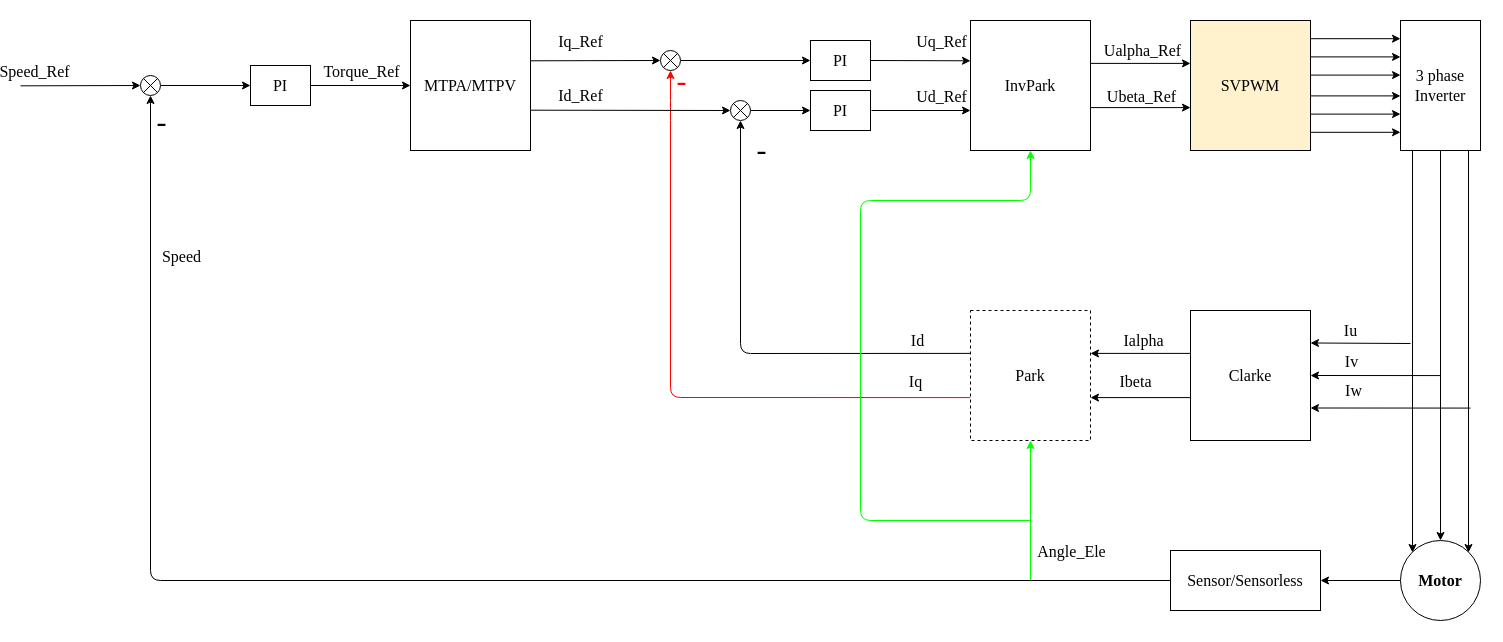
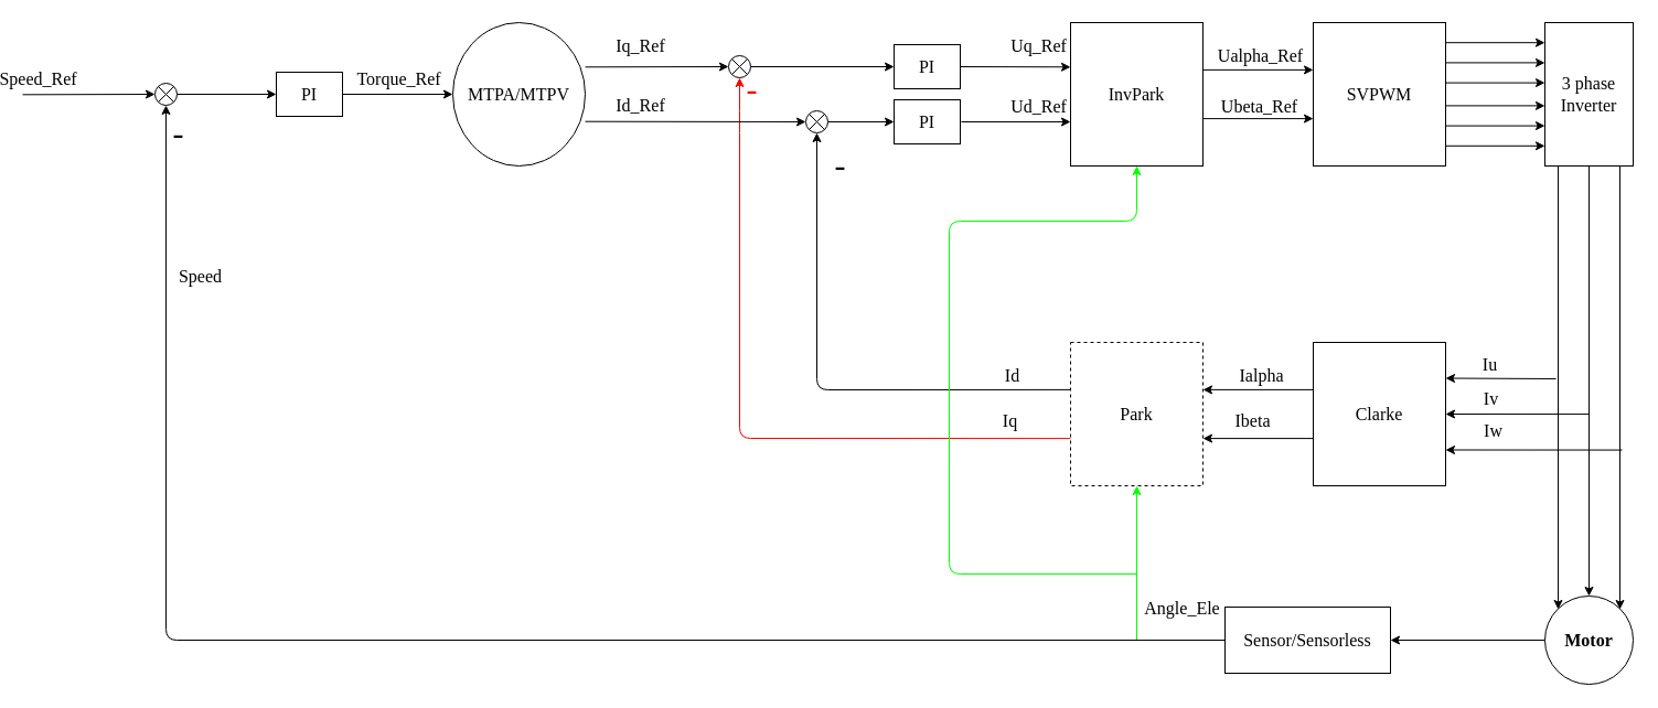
  <mxCell id="0" />
  <mxCell id="1" parent="0" />
  <mxCell id="2" style="edgeStyle=none;html=1;exitX=0;exitY=0.5;exitDx=0;exitDy=0;exitPerimeter=0;entryX=1;entryY=0.5;entryDx=0;entryDy=0;strokeColor=#000000;fontFamily=Times New Roman;fontSize=16;fontColor=#000000;" parent="1" source="3" target="66" edge="1"><mxGeometry relative="1" as="geometry" /></mxCell>
  <mxCell id="3" value="Motor" style="ellipse;whiteSpace=wrap;html=1;aspect=fixed;fontFamily=Times New Roman;fontSize=16;fontStyle=1;points=[[0,0.5,0,0,0],[0.15,0.15,0,0,0],[0.5,0,0,0,0],[0.85,0.15,0,0,0]];" parent="1" vertex="1"><mxGeometry x="1400" y="540" width="80" height="80" as="geometry" /></mxCell>
  <mxCell id="4" style="edgeStyle=none;html=1;exitX=0.15;exitY=1;exitDx=0;exitDy=0;exitPerimeter=0;entryX=0.15;entryY=0.15;entryDx=0;entryDy=0;entryPerimeter=0;fontFamily=Times New Roman;fontSize=16;" parent="1" source="7" target="3" edge="1"><mxGeometry relative="1" as="geometry" /></mxCell>
  <mxCell id="5" style="edgeStyle=none;html=1;exitX=0.5;exitY=1;exitDx=0;exitDy=0;exitPerimeter=0;entryX=0.5;entryY=0;entryDx=0;entryDy=0;entryPerimeter=0;fontFamily=Times New Roman;fontSize=16;" parent="1" source="7" target="3" edge="1"><mxGeometry relative="1" as="geometry" /></mxCell>
  <mxCell id="6" style="edgeStyle=none;html=1;exitX=0.85;exitY=1;exitDx=0;exitDy=0;exitPerimeter=0;entryX=0.85;entryY=0.15;entryDx=0;entryDy=0;entryPerimeter=0;fontFamily=Times New Roman;fontSize=16;" parent="1" source="7" target="3" edge="1"><mxGeometry relative="1" as="geometry" /></mxCell>
  <mxCell id="7" value="3 phase Inverter" style="rounded=0;whiteSpace=wrap;html=1;fontFamily=Times New Roman;fontSize=16;points=[[0,0.14,0,0,0],[0,0.28,0,0,0],[0,0.42,0,0,0],[0,0.58,0,0,0],[0,0.72,0,0,0],[0,0.86,0,0,0],[0.15,1,0,0,0],[0.5,1,0,0,0],[0.85,1,0,0,0]];" parent="1" vertex="1"><mxGeometry x="1400" y="20" width="80" height="130" as="geometry" /></mxCell>
  <mxCell id="8" style="edgeStyle=none;html=1;exitX=1;exitY=0.14;exitDx=0;exitDy=0;exitPerimeter=0;entryX=0;entryY=0.14;entryDx=0;entryDy=0;entryPerimeter=0;fontFamily=Times New Roman;fontSize=16;" parent="1" source="14" target="7" edge="1"><mxGeometry relative="1" as="geometry" /></mxCell>
  <mxCell id="9" style="edgeStyle=none;html=1;exitX=1;exitY=0.28;exitDx=0;exitDy=0;exitPerimeter=0;entryX=0;entryY=0.28;entryDx=0;entryDy=0;entryPerimeter=0;fontFamily=Times New Roman;fontSize=16;" parent="1" source="14" target="7" edge="1"><mxGeometry relative="1" as="geometry" /></mxCell>
  <mxCell id="10" style="edgeStyle=none;html=1;exitX=1;exitY=0.42;exitDx=0;exitDy=0;exitPerimeter=0;entryX=0;entryY=0.42;entryDx=0;entryDy=0;entryPerimeter=0;fontFamily=Times New Roman;fontSize=16;" parent="1" source="14" target="7" edge="1"><mxGeometry relative="1" as="geometry" /></mxCell>
  <mxCell id="11" style="edgeStyle=none;html=1;exitX=1;exitY=0.58;exitDx=0;exitDy=0;exitPerimeter=0;entryX=0;entryY=0.58;entryDx=0;entryDy=0;entryPerimeter=0;fontFamily=Times New Roman;fontSize=16;" parent="1" source="14" target="7" edge="1"><mxGeometry relative="1" as="geometry" /></mxCell>
  <mxCell id="12" style="edgeStyle=none;html=1;exitX=1;exitY=0.72;exitDx=0;exitDy=0;exitPerimeter=0;entryX=0;entryY=0.72;entryDx=0;entryDy=0;entryPerimeter=0;fontFamily=Times New Roman;fontSize=16;" parent="1" source="14" target="7" edge="1"><mxGeometry relative="1" as="geometry" /></mxCell>
  <mxCell id="13" style="edgeStyle=none;html=1;exitX=1;exitY=0.86;exitDx=0;exitDy=0;exitPerimeter=0;entryX=0;entryY=0.86;entryDx=0;entryDy=0;entryPerimeter=0;fontFamily=Times New Roman;fontSize=16;" parent="1" source="14" target="7" edge="1"><mxGeometry relative="1" as="geometry" /></mxCell>
- <mxCell id="14" value="SVPWM" style="rounded=0;whiteSpace=wrap;html=1;fontFamily=Times New Roman;fontSize=16;points=[[0,0.33,0,0,0],[0,0.67,0,0,0],[1,0.14,0,0,0],[1,0.28,0,0,0],[1,0.42,0,0,0],[1,0.58,0,0,0],[1,0.72,0,0,0],[1,0.86,0,0,0]];fillColor=#fff2cc;" parent="1" vertex="1"><mxGeometry x="1190" y="20" width="120" height="130" as="geometry" /></mxCell>
+ <mxCell id="14" value="SVPWM" style="rounded=0;whiteSpace=wrap;html=1;fontFamily=Times New Roman;fontSize=16;points=[[0,0.33,0,0,0],[0,0.67,0,0,0],[1,0.14,0,0,0],[1,0.28,0,0,0],[1,0.42,0,0,0],[1,0.58,0,0,0],[1,0.72,0,0,0],[1,0.86,0,0,0]];" parent="1" vertex="1"><mxGeometry x="1190" y="20" width="120" height="130" as="geometry" /></mxCell>
  <mxCell id="15" style="edgeStyle=none;html=1;fontFamily=Times New Roman;fontSize=16;entryX=1;entryY=0.25;entryDx=0;entryDy=0;entryPerimeter=0;" parent="1" target="21" edge="1"><mxGeometry relative="1" as="geometry"><mxPoint x="1410" y="343" as="sourcePoint" /></mxGeometry></mxCell>
  <mxCell id="16" value="Iu" style="edgeLabel;html=1;align=center;verticalAlign=middle;resizable=0;points=[];fontSize=16;fontFamily=Times New Roman;fontColor=#000000;" parent="15" vertex="1" connectable="0"><mxGeometry x="0.22" relative="1" as="geometry"><mxPoint y="-13" as="offset" /></mxGeometry></mxCell>
  <mxCell id="17" style="edgeStyle=none;html=1;exitX=1;exitY=0.5;exitDx=0;exitDy=0;exitPerimeter=0;fontFamily=Times New Roman;fontSize=16;entryX=1;entryY=0.5;entryDx=0;entryDy=0;entryPerimeter=0;" parent="1" target="21" edge="1"><mxGeometry relative="1" as="geometry"><mxPoint x="1440" y="375.077" as="sourcePoint" /></mxGeometry></mxCell>
  <mxCell id="18" value="Iv" style="edgeLabel;html=1;align=center;verticalAlign=middle;resizable=0;points=[];fontSize=16;fontFamily=Times New Roman;fontColor=#000000;" parent="17" vertex="1" connectable="0"><mxGeometry x="0.363" y="1" relative="1" as="geometry"><mxPoint y="-16" as="offset" /></mxGeometry></mxCell>
  <mxCell id="19" style="edgeStyle=none;html=1;exitX=1;exitY=0.75;exitDx=0;exitDy=0;exitPerimeter=0;fontFamily=Times New Roman;fontSize=16;entryX=1;entryY=0.75;entryDx=0;entryDy=0;entryPerimeter=0;" parent="1" target="21" edge="1"><mxGeometry relative="1" as="geometry"><mxPoint x="1470" y="407.577" as="sourcePoint" /></mxGeometry></mxCell>
  <mxCell id="20" value="Iw" style="edgeLabel;html=1;align=center;verticalAlign=middle;resizable=0;points=[];fontSize=16;fontFamily=Times New Roman;fontColor=#000000;" parent="19" vertex="1" connectable="0"><mxGeometry x="0.477" relative="1" as="geometry"><mxPoint y="-18" as="offset" /></mxGeometry></mxCell>
  <mxCell id="21" value="Clarke" style="rounded=0;whiteSpace=wrap;html=1;fontFamily=Times New Roman;fontSize=16;points=[[0,0.33,0,0,0],[0,0.67,0,0,0],[1,0.25,0,0,0],[1,0.5,0,0,0],[1,0.75,0,0,0]];" parent="1" vertex="1"><mxGeometry x="1190" y="310" width="120" height="130" as="geometry" /></mxCell>
  <mxCell id="22" style="edgeStyle=none;html=1;exitX=0;exitY=0.33;exitDx=0;exitDy=0;exitPerimeter=0;entryX=1;entryY=0.33;entryDx=0;entryDy=0;entryPerimeter=0;fontFamily=Times New Roman;fontSize=16;" parent="1" source="21" target="32" edge="1"><mxGeometry relative="1" as="geometry" /></mxCell>
  <mxCell id="23" value="Ialpha" style="edgeLabel;html=1;align=center;verticalAlign=middle;resizable=0;points=[];fontSize=16;fontFamily=Times New Roman;fontColor=#000000;" parent="22" vertex="1" connectable="0"><mxGeometry x="-0.213" relative="1" as="geometry"><mxPoint x="-9" y="-13" as="offset" /></mxGeometry></mxCell>
  <mxCell id="24" style="edgeStyle=none;html=1;exitX=0;exitY=0.67;exitDx=0;exitDy=0;exitPerimeter=0;entryX=1;entryY=0.67;entryDx=0;entryDy=0;entryPerimeter=0;fontFamily=Times New Roman;fontSize=16;" parent="1" source="21" target="32" edge="1"><mxGeometry relative="1" as="geometry" /></mxCell>
  <mxCell id="25" value="Ibeta" style="edgeLabel;html=1;align=center;verticalAlign=middle;resizable=0;points=[];fontSize=16;fontFamily=Times New Roman;fontColor=#000000;" parent="24" vertex="1" connectable="0"><mxGeometry x="0.513" y="2" relative="1" as="geometry"><mxPoint x="20" y="-19" as="offset" /></mxGeometry></mxCell>
  <mxCell id="26" style="edgeStyle=none;html=1;exitX=0;exitY=0.33;exitDx=0;exitDy=0;exitPerimeter=0;entryX=0.5;entryY=1;entryDx=0;entryDy=0;entryPerimeter=0;fontFamily=Times New Roman;fontSize=16;" parent="1" source="32" target="41" edge="1"><mxGeometry relative="1" as="geometry"><Array as="points"><mxPoint x="740" y="353" /></Array></mxGeometry></mxCell>
  <mxCell id="27" value="-" style="edgeLabel;html=1;align=center;verticalAlign=middle;resizable=0;points=[];fontSize=30;fontFamily=Times New Roman;" parent="26" vertex="1" connectable="0"><mxGeometry x="0.819" y="-3" relative="1" as="geometry"><mxPoint x="17" y="-14" as="offset" /></mxGeometry></mxCell>
  <mxCell id="28" value="Id" style="edgeLabel;html=1;align=center;verticalAlign=middle;resizable=0;points=[];fontSize=16;fontFamily=Times New Roman;fontColor=#000000;" parent="26" vertex="1" connectable="0"><mxGeometry x="-0.45" y="2" relative="1" as="geometry"><mxPoint x="73" y="-15" as="offset" /></mxGeometry></mxCell>
  <mxCell id="29" style="edgeStyle=none;html=1;exitX=0;exitY=0.67;exitDx=0;exitDy=0;exitPerimeter=0;entryX=0.5;entryY=1;entryDx=0;entryDy=0;entryPerimeter=0;fontFamily=Times New Roman;fontSize=16;fillColor=#e51400;strokeColor=#FF0000;" parent="1" source="32" target="39" edge="1"><mxGeometry relative="1" as="geometry"><Array as="points"><mxPoint x="670" y="397" /><mxPoint x="670" y="110" /></Array></mxGeometry></mxCell>
  <mxCell id="30" value="-" style="edgeLabel;html=1;align=center;verticalAlign=middle;resizable=0;points=[];fontSize=30;fontFamily=Times New Roman;fontColor=#FF0000;" parent="29" vertex="1" connectable="0"><mxGeometry x="0.922" y="-1" relative="1" as="geometry"><mxPoint x="9" y="-15" as="offset" /></mxGeometry></mxCell>
  <mxCell id="31" value="Iq" style="edgeLabel;html=1;align=center;verticalAlign=middle;resizable=0;points=[];fontSize=16;fontFamily=Times New Roman;fontColor=#000000;" parent="29" vertex="1" connectable="0"><mxGeometry x="-0.603" y="-1" relative="1" as="geometry"><mxPoint x="68" y="-16" as="offset" /></mxGeometry></mxCell>
  <mxCell id="32" value="Park" style="rounded=0;whiteSpace=wrap;html=1;fontFamily=Times New Roman;fontSize=16;points=[[0,0.33,0,0,0],[0,0.67,0,0,0],[0.5,1,0,0,0],[1,0.33,0,0,0],[1,0.67,0,0,0]];dashed=1;" parent="1" vertex="1"><mxGeometry x="970" y="310" width="120" height="130" as="geometry" /></mxCell>
  <mxCell id="33" style="edgeStyle=none;html=1;exitX=1;exitY=0.33;exitDx=0;exitDy=0;exitPerimeter=0;entryX=0;entryY=0.33;entryDx=0;entryDy=0;entryPerimeter=0;fontFamily=Times New Roman;fontSize=16;" parent="1" source="37" target="14" edge="1"><mxGeometry relative="1" as="geometry" /></mxCell>
  <mxCell id="34" value="Ualpha_Ref" style="edgeLabel;html=1;align=center;verticalAlign=middle;resizable=0;points=[];fontSize=16;fontFamily=Times New Roman;fontColor=#000000;" parent="33" vertex="1" connectable="0"><mxGeometry x="0.451" relative="1" as="geometry"><mxPoint x="-22" y="-13" as="offset" /></mxGeometry></mxCell>
  <mxCell id="35" style="edgeStyle=none;html=1;exitX=1;exitY=0.67;exitDx=0;exitDy=0;exitPerimeter=0;entryX=0;entryY=0.67;entryDx=0;entryDy=0;entryPerimeter=0;fontFamily=Times New Roman;fontSize=16;" parent="1" source="37" target="14" edge="1"><mxGeometry relative="1" as="geometry" /></mxCell>
  <mxCell id="36" value="Ubeta_Ref" style="edgeLabel;html=1;align=center;verticalAlign=middle;resizable=0;points=[];fontSize=16;fontFamily=Times New Roman;fontColor=#000000;" parent="35" vertex="1" connectable="0"><mxGeometry x="-0.106" y="-1" relative="1" as="geometry"><mxPoint x="5" y="-13" as="offset" /></mxGeometry></mxCell>
  <mxCell id="37" value="InvPark" style="rounded=0;whiteSpace=wrap;html=1;fontFamily=Times New Roman;fontSize=16;points=[[0,0.31,0,0,0],[0,0.69,0,0,0],[0.5,1,0,0,0],[1,0.33,0,0,0],[1,0.67,0,0,0]];" parent="1" vertex="1"><mxGeometry x="970" y="20" width="120" height="130" as="geometry" /></mxCell>
  <mxCell id="38" style="edgeStyle=none;html=1;exitX=1;exitY=0.5;exitDx=0;exitDy=0;exitPerimeter=0;entryX=0;entryY=0.5;entryDx=0;entryDy=0;entryPerimeter=0;fontFamily=Times New Roman;fontSize=16;" parent="1" source="39" target="44" edge="1"><mxGeometry relative="1" as="geometry" /></mxCell>
  <mxCell id="39" value="" style="verticalLabelPosition=bottom;verticalAlign=top;html=1;shape=mxgraph.flowchart.or;fontFamily=Times New Roman;fontSize=16;points=[[0,0.5,0,0,0],[0.5,0,0,0,0],[0.5,1,0,0,0],[1,0.5,0,0,0]];" parent="1" vertex="1"><mxGeometry x="660" y="50" width="20" height="20" as="geometry" /></mxCell>
  <mxCell id="40" style="edgeStyle=none;html=1;exitX=1;exitY=0.5;exitDx=0;exitDy=0;exitPerimeter=0;entryX=0;entryY=0.5;entryDx=0;entryDy=0;entryPerimeter=0;fontFamily=Times New Roman;fontSize=16;" parent="1" source="41" target="47" edge="1"><mxGeometry relative="1" as="geometry" /></mxCell>
  <mxCell id="41" value="" style="verticalLabelPosition=bottom;verticalAlign=top;html=1;shape=mxgraph.flowchart.or;fontFamily=Times New Roman;fontSize=16;points=[[0,0.5,0,0,0],[0.5,0,0,0,0],[0.5,1,0,0,0],[1,0.5,0,0,0]];" parent="1" vertex="1"><mxGeometry x="730" y="100" width="20" height="20" as="geometry" /></mxCell>
  <mxCell id="42" style="edgeStyle=none;html=1;exitX=1;exitY=0.5;exitDx=0;exitDy=0;exitPerimeter=0;entryX=0;entryY=0.31;entryDx=0;entryDy=0;entryPerimeter=0;fontFamily=Times New Roman;fontSize=16;" parent="1" source="44" target="37" edge="1"><mxGeometry relative="1" as="geometry" /></mxCell>
  <mxCell id="43" value="Uq_Ref" style="edgeLabel;html=1;align=center;verticalAlign=middle;resizable=0;points=[];fontSize=16;fontFamily=Times New Roman;fontColor=#000000;" parent="42" vertex="1" connectable="0"><mxGeometry x="-0.167" y="-1" relative="1" as="geometry"><mxPoint x="29" y="-21" as="offset" /></mxGeometry></mxCell>
  <mxCell id="44" value="PI" style="rounded=0;whiteSpace=wrap;html=1;fontFamily=Times New Roman;fontSize=16;points=[[0,0.5,0,0,0],[1,0.5,0,0,0]];" parent="1" vertex="1"><mxGeometry x="810" y="40" width="60" height="40" as="geometry" /></mxCell>
  <mxCell id="45" style="edgeStyle=none;html=1;exitX=1;exitY=0.5;exitDx=0;exitDy=0;exitPerimeter=0;fontFamily=Times New Roman;fontSize=16;" parent="1" edge="1"><mxGeometry relative="1" as="geometry"><mxPoint x="871" y="110" as="sourcePoint" /><mxPoint x="970" y="110" as="targetPoint" /></mxGeometry></mxCell>
  <mxCell id="46" value="Ud_Ref" style="edgeLabel;html=1;align=center;verticalAlign=middle;resizable=0;points=[];fontSize=16;fontFamily=Times New Roman;fontColor=#000000;" parent="45" vertex="1" connectable="0"><mxGeometry x="0.277" y="2" relative="1" as="geometry"><mxPoint x="6" y="-13" as="offset" /></mxGeometry></mxCell>
  <mxCell id="47" value="PI" style="rounded=0;whiteSpace=wrap;html=1;fontFamily=Times New Roman;fontSize=16;points=[[0,0.5,0,0,0],[1,0.5,0,0,0]];" parent="1" vertex="1"><mxGeometry x="810" y="90" width="60" height="40" as="geometry" /></mxCell>
  <mxCell id="48" style="edgeStyle=none;html=1;exitX=1;exitY=0.69;exitDx=0;exitDy=0;exitPerimeter=0;entryX=0;entryY=0.5;entryDx=0;entryDy=0;entryPerimeter=0;fontFamily=Times New Roman;fontSize=16;" parent="1" source="52" target="41" edge="1"><mxGeometry relative="1" as="geometry" /></mxCell>
  <mxCell id="49" value="Id_Ref" style="edgeLabel;html=1;align=center;verticalAlign=middle;resizable=0;points=[];fontSize=16;fontFamily=Times New Roman;fontColor=#000000;" parent="48" vertex="1" connectable="0"><mxGeometry x="-0.155" y="-1" relative="1" as="geometry"><mxPoint x="-35" y="-16" as="offset" /></mxGeometry></mxCell>
  <mxCell id="50" style="edgeStyle=none;html=1;exitX=1;exitY=0.31;exitDx=0;exitDy=0;exitPerimeter=0;entryX=0;entryY=0.5;entryDx=0;entryDy=0;entryPerimeter=0;fontFamily=Times New Roman;fontSize=16;" parent="1" source="52" target="39" edge="1"><mxGeometry relative="1" as="geometry" /></mxCell>
  <mxCell id="51" value="Iq_Ref" style="edgeLabel;html=1;align=center;verticalAlign=middle;resizable=0;points=[];fontSize=16;fontFamily=Times New Roman;fontColor=#000000;" parent="50" vertex="1" connectable="0"><mxGeometry x="-0.167" relative="1" as="geometry"><mxPoint x="-4" y="-20" as="offset" /></mxGeometry></mxCell>
- <mxCell id="52" value="MTPA/MTPV" style="rounded=0;whiteSpace=wrap;html=1;fontFamily=Times New Roman;fontSize=16;points=[[0,0.5,0,0,0],[0.5,1,0,0,0],[1,0.31,0,0,0],[1,0.69,0,0,0]];" parent="1" vertex="1"><mxGeometry x="410" y="20" width="120" height="130" as="geometry" /></mxCell>
+ <mxCell id="52" value="MTPA/MTPV" style="ellipse;whiteSpace=wrap;html=1;fontFamily=Times New Roman;fontSize=16;points=[[0,0.5,0,0,0],[0.5,1,0,0,0],[1,0.31,0,0,0],[1,0.69,0,0,0]];" parent="1" vertex="1"><mxGeometry x="410" y="20" width="120" height="130" as="geometry" /></mxCell>
  <mxCell id="53" style="edgeStyle=none;html=1;exitX=1;exitY=0.5;exitDx=0;exitDy=0;exitPerimeter=0;entryX=0;entryY=0.5;entryDx=0;entryDy=0;entryPerimeter=0;fontFamily=Times New Roman;fontSize=16;" parent="1" source="55" target="52" edge="1"><mxGeometry relative="1" as="geometry" /></mxCell>
  <mxCell id="54" value="Torque_Ref" style="edgeLabel;html=1;align=center;verticalAlign=middle;resizable=0;points=[];fontSize=16;fontFamily=Times New Roman;fontColor=#000000;" parent="53" vertex="1" connectable="0"><mxGeometry x="-0.606" y="-1" relative="1" as="geometry"><mxPoint x="30" y="-16" as="offset" /></mxGeometry></mxCell>
  <mxCell id="55" value="PI" style="rounded=0;whiteSpace=wrap;html=1;fontFamily=Times New Roman;fontSize=16;points=[[0,0.5,0,0,0],[1,0.5,0,0,0]];" parent="1" vertex="1"><mxGeometry x="250" y="65" width="60" height="40" as="geometry" /></mxCell>
  <mxCell id="56" style="edgeStyle=none;html=1;exitX=0;exitY=0.5;exitDx=0;exitDy=0;exitPerimeter=0;fontFamily=Times New Roman;fontSize=16;entryX=0;entryY=0.5;entryDx=0;entryDy=0;entryPerimeter=0;" parent="1" target="59" edge="1"><mxGeometry relative="1" as="geometry"><mxPoint x="20" y="85.333" as="sourcePoint" /></mxGeometry></mxCell>
  <mxCell id="57" value="Speed_Ref" style="edgeLabel;html=1;align=center;verticalAlign=middle;resizable=0;points=[];fontSize=16;fontFamily=Times New Roman;" parent="56" vertex="1" connectable="0"><mxGeometry x="-0.217" relative="1" as="geometry"><mxPoint x="-33" y="-15" as="offset" /></mxGeometry></mxCell>
  <mxCell id="58" style="edgeStyle=none;html=1;exitX=1;exitY=0.5;exitDx=0;exitDy=0;exitPerimeter=0;entryX=0;entryY=0.5;entryDx=0;entryDy=0;entryPerimeter=0;fontFamily=Times New Roman;fontSize=16;" parent="1" source="59" target="55" edge="1"><mxGeometry relative="1" as="geometry" /></mxCell>
  <mxCell id="59" value="" style="verticalLabelPosition=bottom;verticalAlign=top;html=1;shape=mxgraph.flowchart.or;fontFamily=Times New Roman;fontSize=16;points=[[0,0.5,0,0,0],[0.5,0,0,0,0],[0.5,1,0,0,0],[1,0.5,0,0,0]];" parent="1" vertex="1"><mxGeometry x="140" y="75" width="20" height="20" as="geometry" /></mxCell>
  <mxCell id="60" value="" style="endArrow=classic;html=1;strokeColor=#00FF00;fontFamily=Times New Roman;fontSize=16;fontColor=#000000;entryX=0.5;entryY=1;entryDx=0;entryDy=0;entryPerimeter=0;" parent="1" target="32" edge="1"><mxGeometry width="50" height="50" relative="1" as="geometry"><mxPoint x="1030" y="580" as="sourcePoint" /><mxPoint x="800" y="260" as="targetPoint" /></mxGeometry></mxCell>
  <mxCell id="61" value="Angle_Ele" style="edgeLabel;html=1;align=center;verticalAlign=middle;resizable=0;points=[];fontSize=16;fontFamily=Times New Roman;fontColor=#000000;" parent="60" vertex="1" connectable="0"><mxGeometry x="-0.529" y="-4" relative="1" as="geometry"><mxPoint x="36" y="3" as="offset" /></mxGeometry></mxCell>
  <mxCell id="62" value="" style="endArrow=classic;html=1;strokeColor=#00FF00;fontFamily=Times New Roman;fontSize=16;fontColor=#000000;entryX=0.5;entryY=1;entryDx=0;entryDy=0;entryPerimeter=0;" parent="1" target="37" edge="1"><mxGeometry width="50" height="50" relative="1" as="geometry"><mxPoint x="1030" y="520" as="sourcePoint" /><mxPoint x="800" y="260" as="targetPoint" /><Array as="points"><mxPoint x="860" y="520" /><mxPoint x="860" y="200" /><mxPoint x="1030" y="200" /></Array></mxGeometry></mxCell>
  <mxCell id="63" style="edgeStyle=none;html=1;exitX=0;exitY=0.5;exitDx=0;exitDy=0;strokeColor=#000000;fontFamily=Times New Roman;fontSize=16;fontColor=#000000;entryX=0.5;entryY=1;entryDx=0;entryDy=0;entryPerimeter=0;" parent="1" source="66" target="59" edge="1"><mxGeometry relative="1" as="geometry"><mxPoint x="150" y="580" as="targetPoint" /><Array as="points"><mxPoint x="150" y="580" /></Array></mxGeometry></mxCell>
  <mxCell id="64" value="Speed" style="edgeLabel;html=1;align=center;verticalAlign=middle;resizable=0;points=[];fontSize=16;fontFamily=Times New Roman;fontColor=#000000;" parent="63" vertex="1" connectable="0"><mxGeometry x="0.787" y="-1" relative="1" as="geometry"><mxPoint x="29" as="offset" /></mxGeometry></mxCell>
  <mxCell id="65" value="&lt;font style=&quot;font-size: 30px;&quot;&gt;-&lt;/font&gt;" style="edgeLabel;html=1;align=center;verticalAlign=middle;resizable=0;points=[];fontSize=16;fontFamily=Times New Roman;fontColor=#000000;" parent="63" vertex="1" connectable="0"><mxGeometry x="0.96" y="-1" relative="1" as="geometry"><mxPoint x="9" y="-5" as="offset" /></mxGeometry></mxCell>
- <mxCell id="66" value="Sensor/Sensorless" style="rounded=0;whiteSpace=wrap;html=1;fontFamily=Times New Roman;fontSize=16;fontColor=#000000;" parent="1" vertex="1"><mxGeometry x="1170" y="550" width="150" height="60" as="geometry" /></mxCell>
+ <mxCell id="66" value="Sensor/Sensorless" style="rounded=0;whiteSpace=wrap;html=1;fontFamily=Times New Roman;fontSize=16;fontColor=#000000;" parent="1" vertex="1"><mxGeometry x="1110" y="550" width="150" height="60" as="geometry" /></mxCell>
